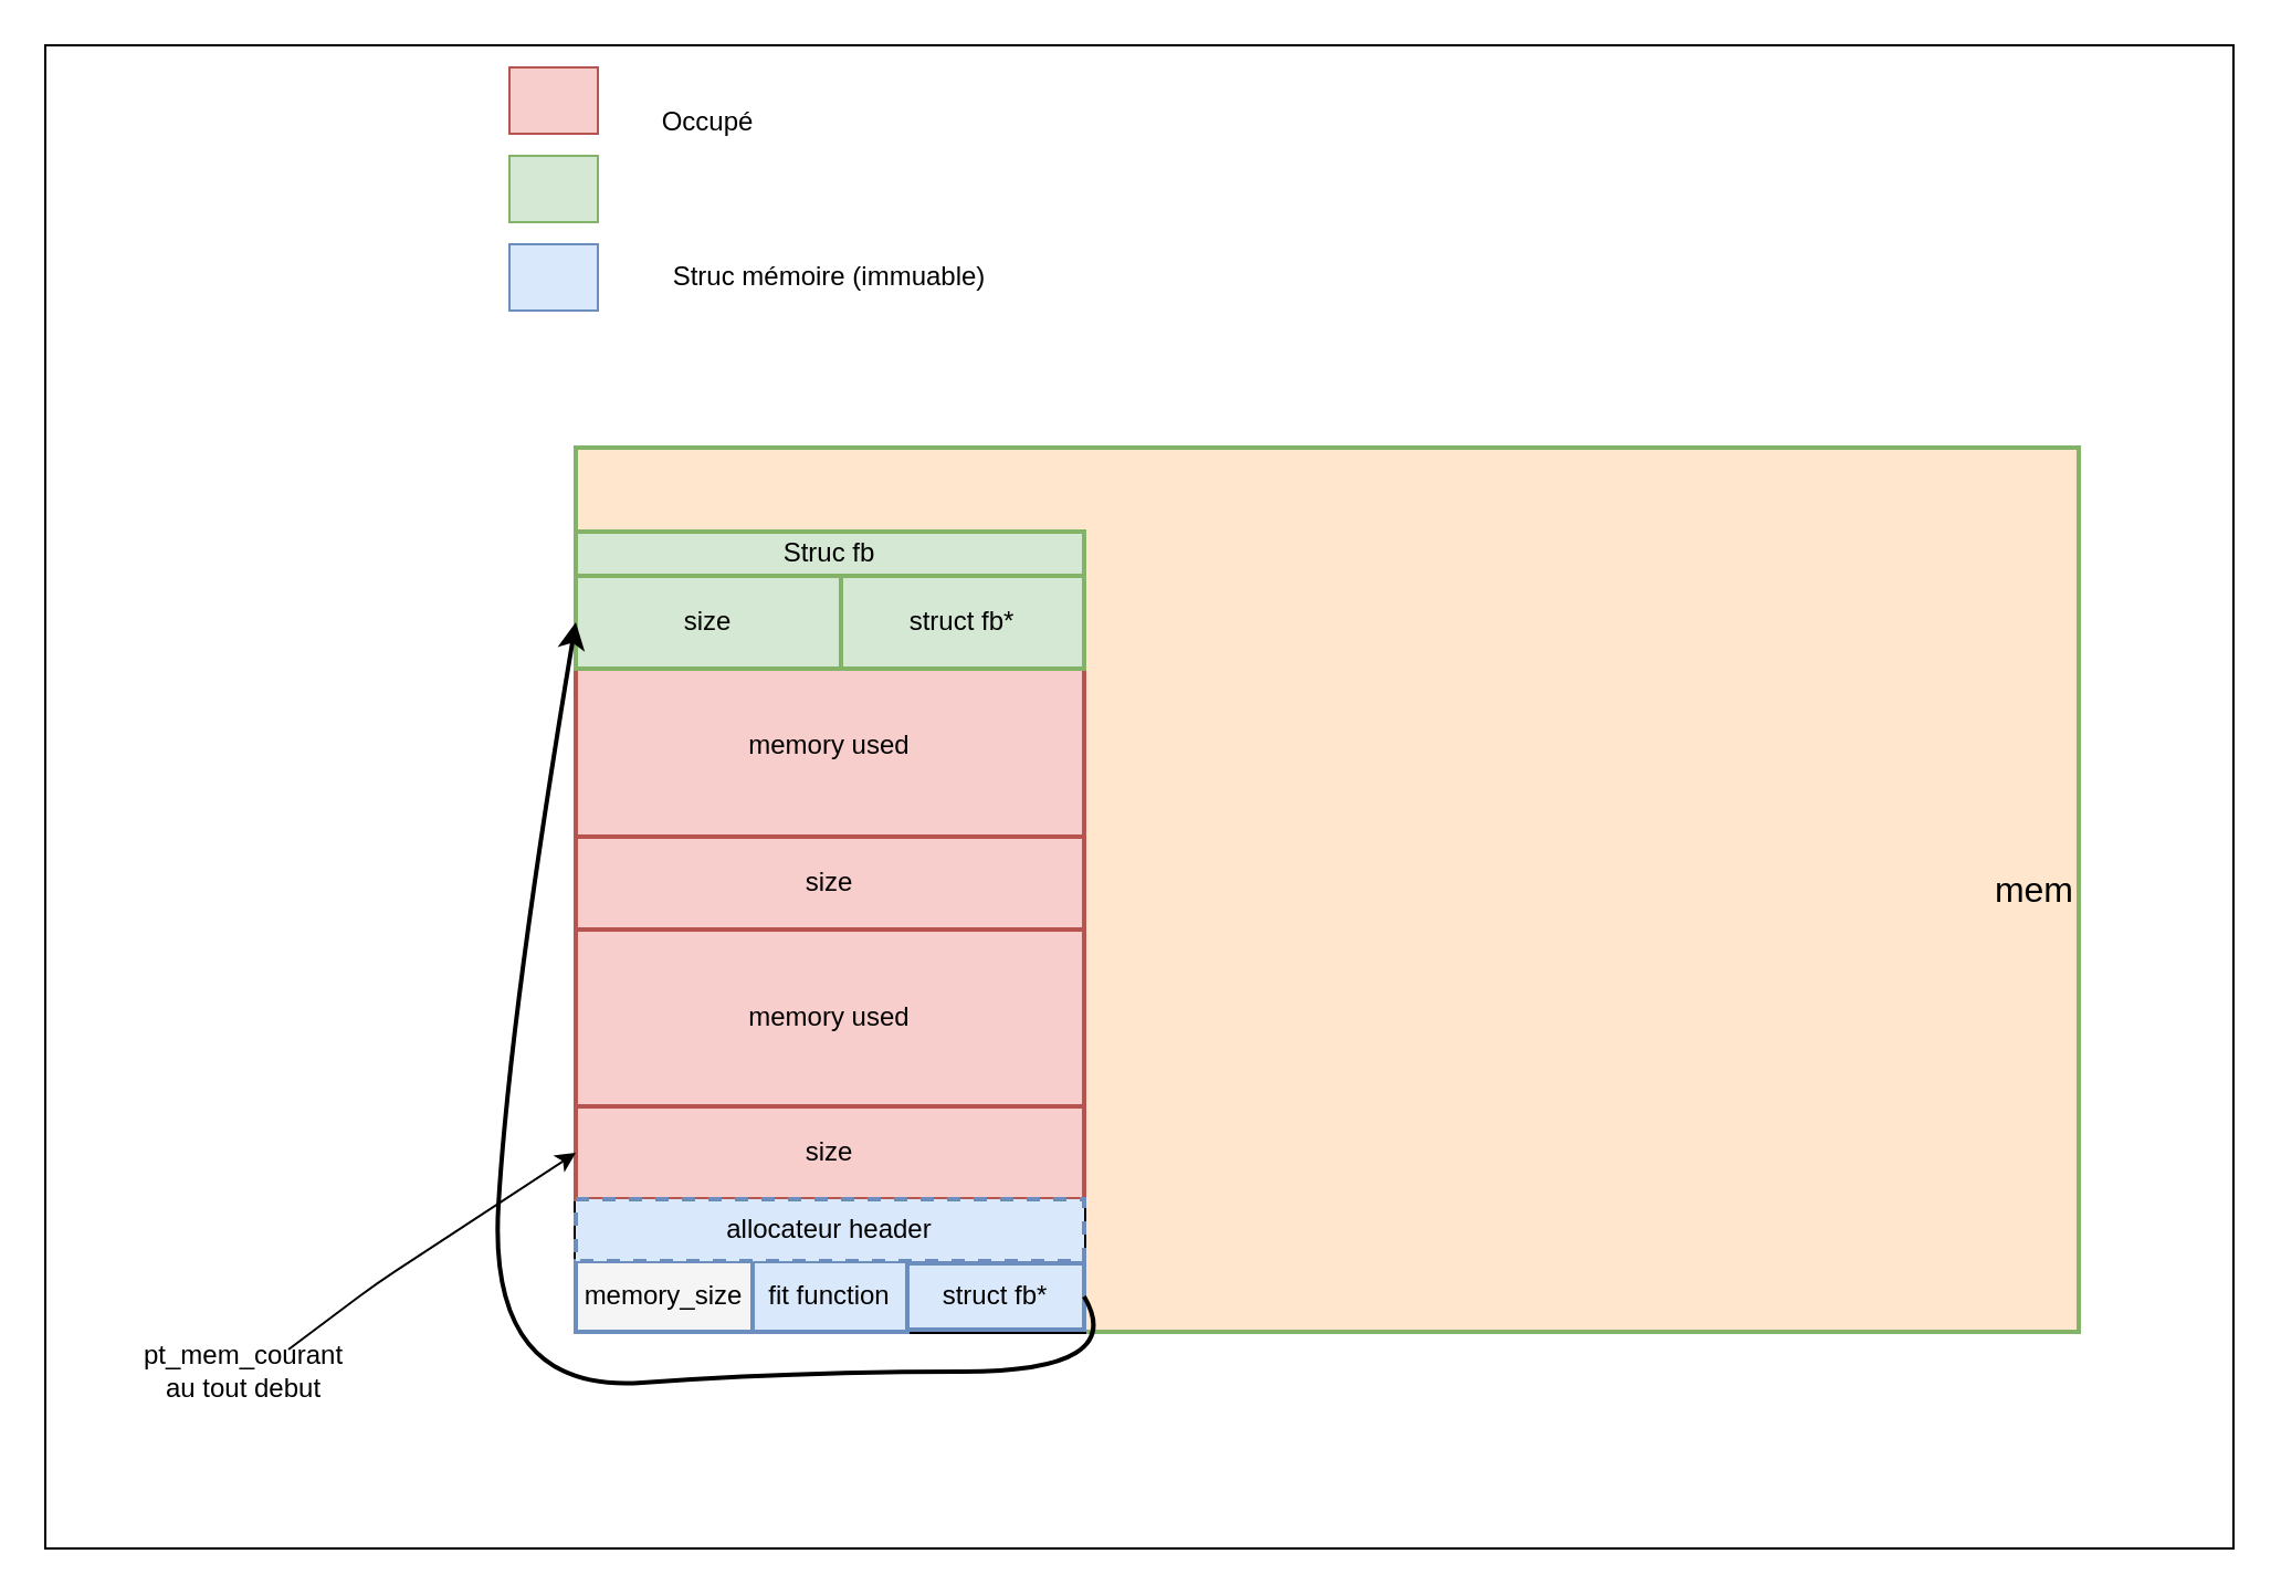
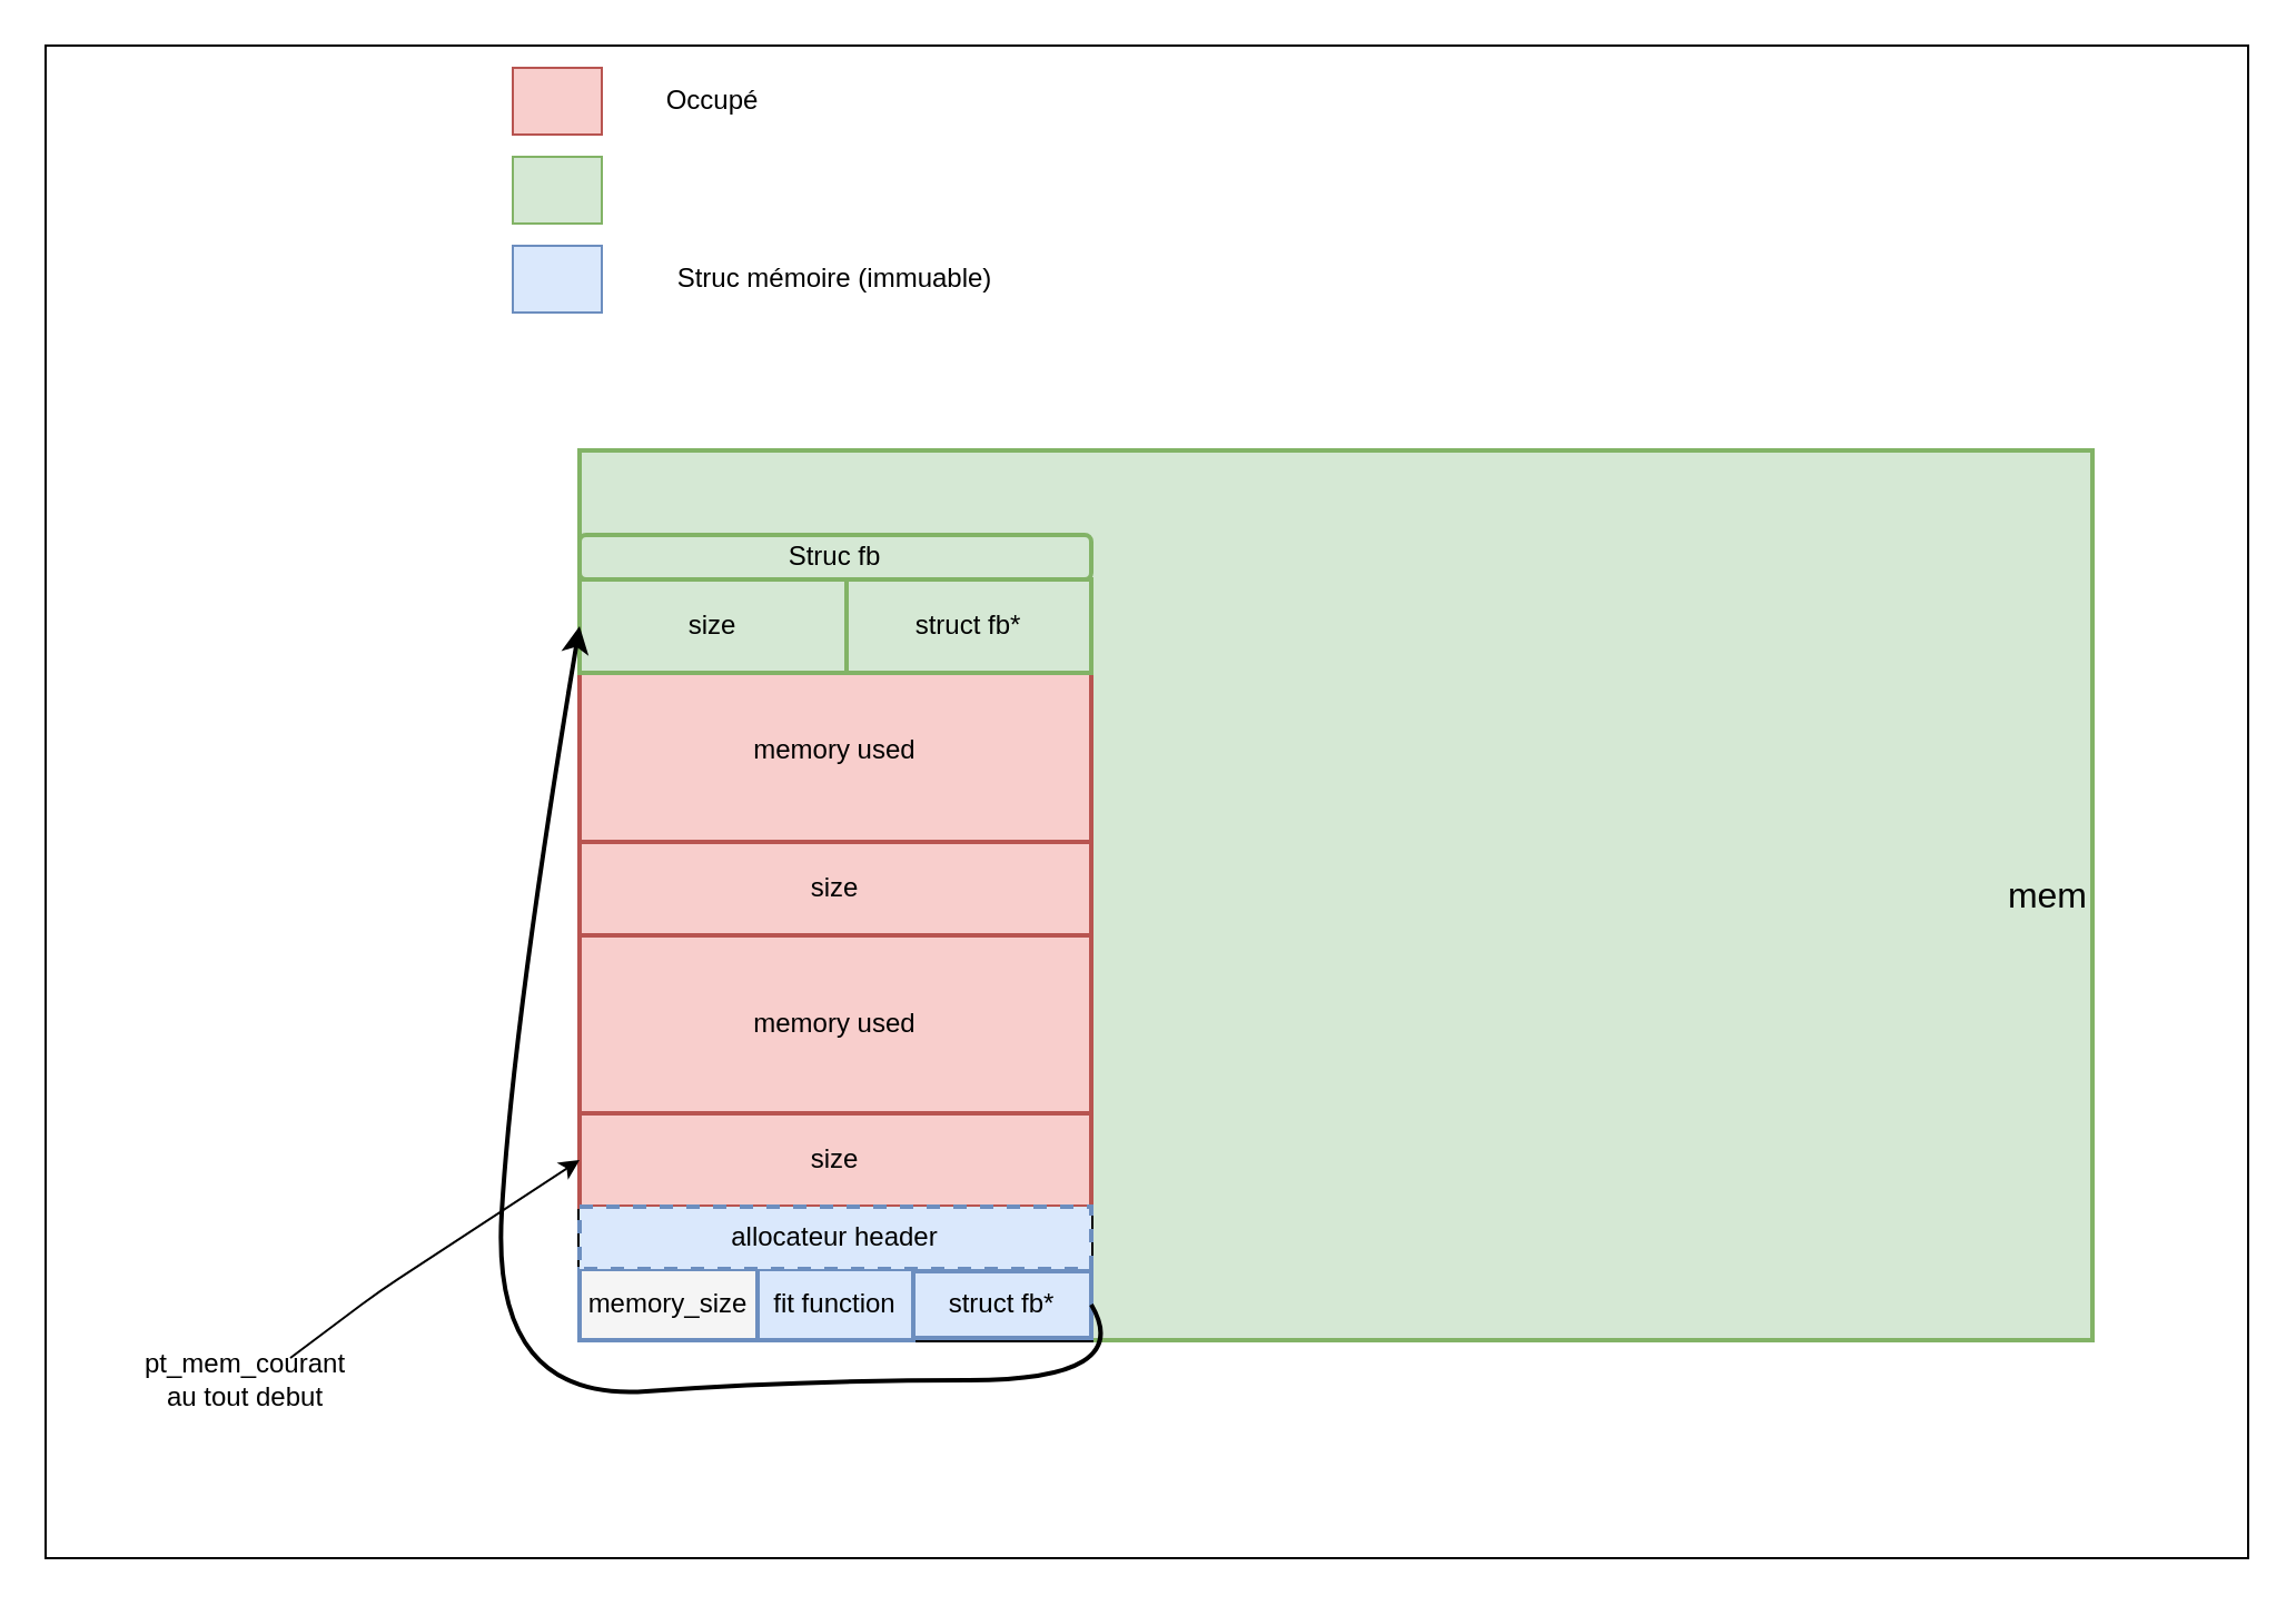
  <mxCell id="0" />
  <mxCell id="1" parent="0" />
  <mxCell id="2" value="" style="rounded=0;whiteSpace=wrap;html=1;fillColor=#FFFFFF;gradientColor=none;" vertex="1" parent="1"><mxGeometry x="20" width="990" height="680" as="geometry" y="20" /></mxCell>
- <mxCell id="3" value="&lt;div style=&quot;font-size: 16px&quot; align=&quot;right&quot;&gt;&lt;p&gt;mem&lt;/p&gt;&lt;/div&gt;" style="rounded=0;whiteSpace=wrap;html=1;align=right;strokeWidth=2;fillColor=#ffe6cc;strokeColor=#82b366;" parent="1" vertex="1"><mxGeometry x="260" y="202" width="680" height="400" as="geometry" /></mxCell>
+ <mxCell id="3" value="&lt;div style=&quot;font-size: 16px&quot; align=&quot;right&quot;&gt;&lt;p&gt;mem&lt;/p&gt;&lt;/div&gt;" style="rounded=0;whiteSpace=wrap;html=1;align=right;strokeWidth=2;fillColor=#d5e8d4;strokeColor=#82b366;" parent="1" vertex="1"><mxGeometry x="260" y="202" width="680" height="400" as="geometry" /></mxCell>
  <mxCell id="4" value="" style="rounded=0;whiteSpace=wrap;html=1;strokeWidth=2;align=right;" parent="1" vertex="1"><mxGeometry x="260" y="542" width="230" height="60" as="geometry" /></mxCell>
  <mxCell id="5" value="memory used" style="rounded=0;whiteSpace=wrap;html=1;strokeWidth=2;fillColor=#f8cecc;strokeColor=#b85450;" parent="1" vertex="1"><mxGeometry x="260" y="420" width="230" height="80" as="geometry" /></mxCell>
  <mxCell id="6" value="size" style="rounded=0;whiteSpace=wrap;html=1;strokeWidth=2;fillColor=#f8cecc;strokeColor=#b85450;" parent="1" vertex="1"><mxGeometry x="260" y="500" width="230" height="42" as="geometry" /></mxCell>
  <mxCell id="7" value="memory used" style="rounded=0;whiteSpace=wrap;html=1;strokeWidth=2;fillColor=#f8cecc;strokeColor=#b85450;" parent="1" vertex="1"><mxGeometry x="260" y="296" width="230" height="82" as="geometry" /></mxCell>
  <mxCell id="8" value="size" style="rounded=0;whiteSpace=wrap;html=1;strokeWidth=2;fillColor=#f8cecc;strokeColor=#b85450;" parent="1" vertex="1"><mxGeometry x="260" y="378" width="230" height="42" as="geometry" /></mxCell>
  <mxCell id="9" value="size" style="rounded=0;whiteSpace=wrap;html=1;strokeWidth=2;fillColor=#d5e8d4;strokeColor=#82b366;" parent="1" vertex="1"><mxGeometry x="260" y="260" width="120" height="42" as="geometry" /></mxCell>
  <mxCell id="10" value="struct fb*" style="rounded=0;whiteSpace=wrap;html=1;strokeWidth=2;fillColor=#d5e8d4;strokeColor=#82b366;" parent="1" vertex="1"><mxGeometry x="380" y="260" width="110" height="42" as="geometry" /></mxCell>
- <mxCell id="11" value="Struc fb" style="rounded=0;whiteSpace=wrap;html=1;strokeWidth=2;fillColor=#d5e8d4;strokeColor=#82b366;" parent="1" vertex="1"><mxGeometry x="260" y="240" width="230" height="20" as="geometry" /></mxCell>
+ <mxCell id="11" value="Struc fb" style="whiteSpace=wrap;html=1;strokeWidth=2;fillColor=#d5e8d4;strokeColor=#82b366;rounded=1;" parent="1" vertex="1"><mxGeometry x="260" y="240" width="230" height="20" as="geometry" /></mxCell>
  <mxCell id="12" value="memory_size" style="rounded=0;whiteSpace=wrap;html=1;strokeWidth=2;fillColor=#f5f5f5;strokeColor=#6c8ebf;" parent="1" vertex="1"><mxGeometry x="260" y="570" width="80" height="32" as="geometry" /></mxCell>
  <mxCell id="13" value="fit function" style="rounded=0;whiteSpace=wrap;html=1;strokeWidth=2;direction=west;fillColor=#dae8fc;strokeColor=#6c8ebf;" parent="1" vertex="1"><mxGeometry x="340" y="570" width="70" height="32" as="geometry" /></mxCell>
  <mxCell id="14" value="&lt;div align=&quot;right&quot;&gt;allocateur header&lt;/div&gt;" style="rounded=0;whiteSpace=wrap;html=1;strokeWidth=2;fillColor=#dae8fc;strokeColor=#6c8ebf;dashed=1;" parent="1" vertex="1"><mxGeometry x="260" y="542" width="230" height="28" as="geometry" /></mxCell>
  <mxCell id="15" value="struct fb* " style="rounded=0;whiteSpace=wrap;html=1;strokeWidth=2;fillColor=#dae8fc;strokeColor=#6c8ebf;" parent="1" vertex="1"><mxGeometry x="410" y="571" width="80" height="30" as="geometry" /></mxCell>
  <mxCell id="16" value="" style="curved=1;endArrow=classic;html=1;strokeWidth=2;entryX=0;entryY=0.5;entryDx=0;entryDy=0;exitX=1;exitY=0.5;exitDx=0;exitDy=0;" parent="1" source="15" target="9" edge="1"><mxGeometry width="50" height="50" relative="1" as="geometry"><mxPoint x="500" y="590" as="sourcePoint" /><mxPoint x="540" y="547" as="targetPoint" /><Array as="points"><mxPoint x="510" y="620" /><mxPoint x="360" y="620" /><mxPoint x="220" y="630" /><mxPoint x="230" y="460" /></Array></mxGeometry></mxCell>
  <mxCell id="17" value="" style="rounded=0;whiteSpace=wrap;html=1;fillColor=#f8cecc;strokeColor=#b85450;" parent="1" vertex="1"><mxGeometry x="230" y="30" width="40" height="30" as="geometry" /></mxCell>
- <mxCell id="18" value="Occupé" style="text;html=1;strokeColor=none;fillColor=none;align=center;verticalAlign=middle;whiteSpace=wrap;rounded=0;" parent="1" vertex="1"><mxGeometry x="280" y="40" width="80" height="30" as="geometry" /></mxCell>
+ <mxCell id="18" value="Occupé" style="text;html=1;strokeColor=none;fillColor=none;align=center;verticalAlign=middle;whiteSpace=wrap;rounded=0;" parent="1" vertex="1"><mxGeometry x="280" y="30" width="80" height="30" as="geometry" /></mxCell>
  <mxCell id="19" value="" style="rounded=0;whiteSpace=wrap;html=1;fillColor=#d5e8d4;strokeColor=#82b366;" parent="1" vertex="1"><mxGeometry x="230" y="70" width="40" height="30" as="geometry" /></mxCell>
  <mxCell id="20" value="" style="endArrow=classic;html=1;entryX=0;entryY=0.5;entryDx=0;entryDy=0;" parent="1" target="6" edge="1"><mxGeometry width="50" height="50" relative="1" as="geometry"><mxPoint x="130" y="610" as="sourcePoint" /><mxPoint x="330" y="350" as="targetPoint" /><Array as="points"><mxPoint x="170" y="580" /></Array></mxGeometry></mxCell>
  <mxCell id="21" value="&lt;div&gt;pt_mem_courant&lt;/div&gt;&lt;div&gt;au tout debut&lt;/div&gt;" style="text;html=1;strokeColor=none;fillColor=none;align=center;verticalAlign=middle;whiteSpace=wrap;rounded=0;" parent="1" vertex="1"><mxGeometry x="90" y="610" width="40" height="20" as="geometry" /></mxCell>
  <mxCell id="22" value="" style="rounded=0;whiteSpace=wrap;html=1;fillColor=#dae8fc;strokeColor=#6c8ebf;" vertex="1" parent="1"><mxGeometry x="230" y="110" width="40" height="30" as="geometry" /></mxCell>
  <mxCell id="23" value="Struc mémoire (immuable)" style="text;html=1;strokeColor=none;fillColor=none;align=center;verticalAlign=middle;whiteSpace=wrap;rounded=0;" vertex="1" parent="1"><mxGeometry x="295" y="115" width="160" height="20" as="geometry" /></mxCell>
